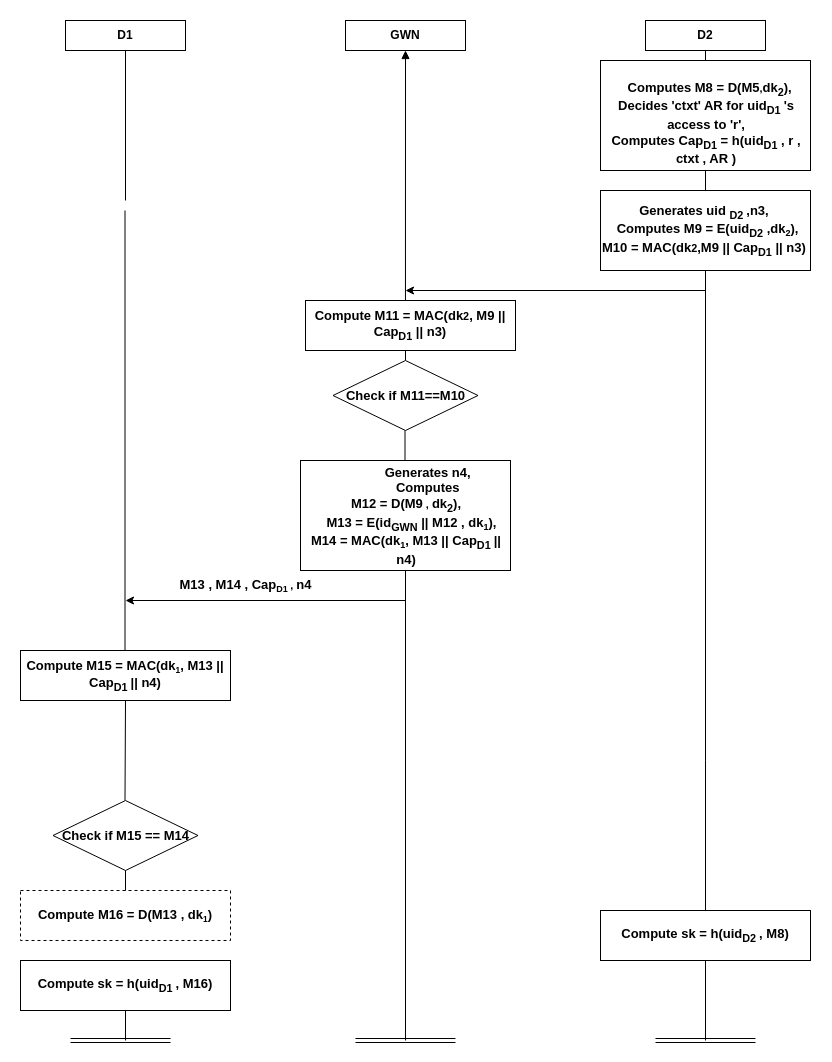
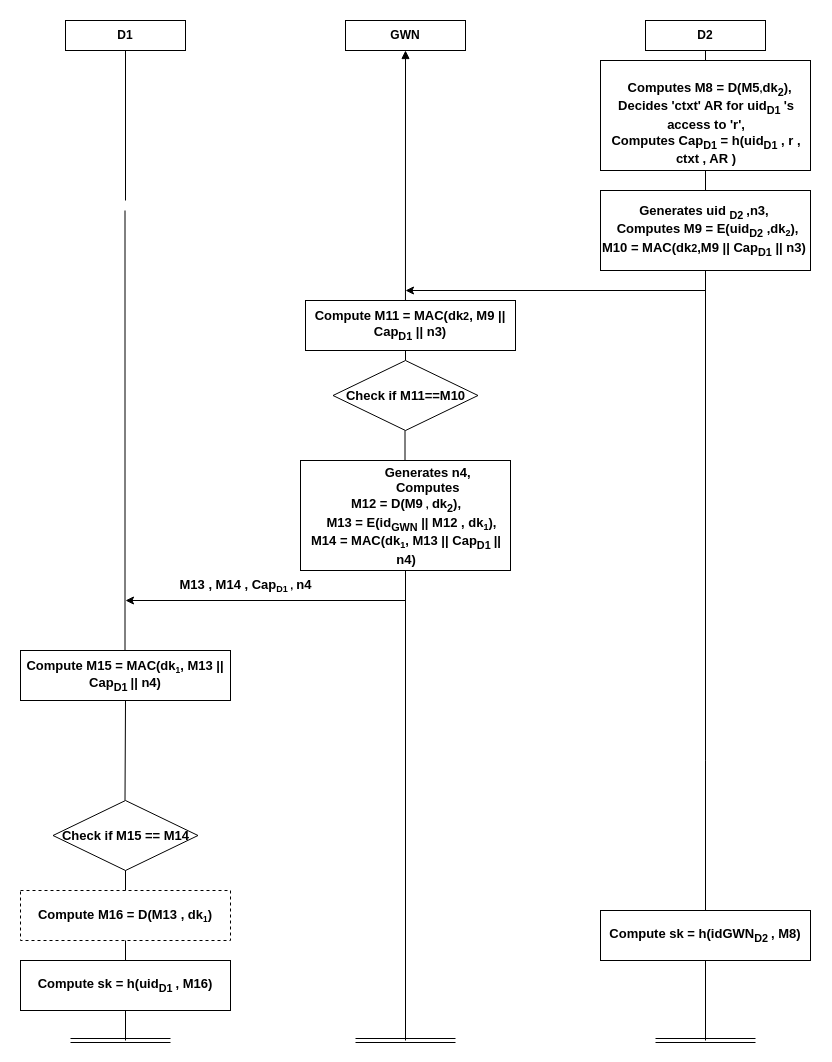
  <mxCell id="0" />
  <mxCell id="1" parent="0" />
  <mxCell id="2" value="&lt;b&gt;D1&lt;/b&gt;" style="rounded=0;whiteSpace=wrap;html=1;" parent="1" vertex="1"><mxGeometry x="65" y="20" width="120" height="30" as="geometry" /></mxCell>
  <mxCell id="3" value="" style="endArrow=none;html=1;rounded=0;entryX=0.5;entryY=1;entryDx=0;entryDy=0;" parent="1" target="2" edge="1"><mxGeometry width="50" height="50" relative="1" as="geometry"><mxPoint x="125" y="200" as="sourcePoint" /><mxPoint x="445" y="250" as="targetPoint" /></mxGeometry></mxCell>
  <mxCell id="4" value="" style="endArrow=none;html=1;rounded=0;fontSize=13;entryX=0.5;entryY=1;entryDx=0;entryDy=0;startArrow=none;" parent="1" edge="1"><mxGeometry width="50" height="50" relative="1" as="geometry"><mxPoint x="124.5" y="650" as="sourcePoint" /><mxPoint x="124.5" y="210" as="targetPoint" /></mxGeometry></mxCell>
  <mxCell id="5" value="" style="shape=link;html=1;rounded=0;fontSize=13;" parent="1" edge="1"><mxGeometry width="100" relative="1" as="geometry"><mxPoint x="70" y="1040" as="sourcePoint" /><mxPoint x="170" y="1040" as="targetPoint" /><Array as="points" /></mxGeometry></mxCell>
  <mxCell id="6" value="&lt;b&gt;GWN&lt;/b&gt;" style="rounded=0;whiteSpace=wrap;html=1;" parent="1" vertex="1"><mxGeometry x="345" y="20" width="120" height="30" as="geometry" /></mxCell>
  <mxCell id="7" value="" style="endArrow=block;html=1;rounded=0;fontSize=13;entryX=0.5;entryY=1;entryDx=0;entryDy=0;exitX=0.476;exitY=0.2;exitDx=0;exitDy=0;exitPerimeter=0;" parent="1" source="8" target="6" edge="1"><mxGeometry width="50" height="50" relative="1" as="geometry"><mxPoint x="405" y="280" as="sourcePoint" /><mxPoint x="445" y="230" as="targetPoint" /></mxGeometry></mxCell>
  <mxCell id="8" value="&lt;b&gt;Compute M11 = MAC(dk&lt;span style=&quot;font-size: 10.833px&quot;&gt;2&lt;/span&gt;, M9 || Cap&lt;sub&gt;D1&lt;/sub&gt;&amp;nbsp;|| n3)&lt;/b&gt;" style="rounded=0;whiteSpace=wrap;html=1;fontSize=13;" parent="1" vertex="1"><mxGeometry x="305" y="300" width="210" height="50" as="geometry" /></mxCell>
  <mxCell id="9" value="" style="endArrow=none;html=1;rounded=0;fontSize=13;" parent="1" edge="1"><mxGeometry width="50" height="50" relative="1" as="geometry"><mxPoint x="405" y="350" as="sourcePoint" /><mxPoint x="405" y="360" as="targetPoint" /></mxGeometry></mxCell>
  <mxCell id="10" value="&lt;b&gt;Check if M11==M10&lt;/b&gt;" style="rhombus;whiteSpace=wrap;html=1;fontSize=13;" parent="1" vertex="1"><mxGeometry x="332.5" y="360" width="145" height="70" as="geometry" /></mxCell>
  <mxCell id="11" value="" style="endArrow=none;html=1;rounded=0;fontSize=13;" parent="1" edge="1"><mxGeometry width="50" height="50" relative="1" as="geometry"><mxPoint x="404.5" y="430" as="sourcePoint" /><mxPoint x="404.5" y="460" as="targetPoint" /></mxGeometry></mxCell>
  <mxCell id="12" value="&lt;blockquote style=&quot;margin: 0 0 0 40px ; border: none ; padding: 0px&quot;&gt;&lt;/blockquote&gt;&lt;b style=&quot;font-size: 13px&quot;&gt;&lt;div style=&quot;text-align: center&quot;&gt;&lt;b&gt;&amp;nbsp; &amp;nbsp; &amp;nbsp; &amp;nbsp; &amp;nbsp; &amp;nbsp;&amp;nbsp;&lt;/b&gt;&lt;/div&gt;&lt;div style=&quot;text-align: center&quot;&gt;&lt;b&gt;&amp;nbsp; &amp;nbsp; &amp;nbsp; &amp;nbsp; &amp;nbsp; &amp;nbsp; Generates n4,&lt;/b&gt;&lt;/div&gt;&lt;/b&gt;&lt;div style=&quot;text-align: center&quot;&gt;&lt;b style=&quot;font-size: 13px&quot;&gt;&amp;nbsp; &amp;nbsp; &amp;nbsp; &amp;nbsp; &amp;nbsp; &amp;nbsp; &amp;nbsp;Computes&amp;nbsp;&lt;/b&gt;&lt;/div&gt;&lt;div style=&quot;text-align: center&quot;&gt;&lt;b style=&quot;font-size: 13px&quot;&gt;M12 = D(M9&lt;/b&gt;&lt;b&gt;&lt;span style=&quot;font-size: 10.833px&quot;&gt;&amp;nbsp;,&amp;nbsp;&lt;/span&gt;&lt;span style=&quot;font-size: 13px&quot;&gt;dk&lt;sub&gt;2&lt;/sub&gt;&lt;/span&gt;&lt;span style=&quot;font-size: 13px&quot;&gt;),&lt;/span&gt;&lt;/b&gt;&lt;/div&gt;&lt;div style=&quot;text-align: center&quot;&gt;&lt;b style=&quot;font-size: 13px&quot;&gt;&amp;nbsp; &amp;nbsp;M13 = E(id&lt;sub&gt;GWN&lt;/sub&gt;&amp;nbsp;|| M12 , dk&lt;/b&gt;&lt;b style=&quot;font-size: 10.833px&quot;&gt;&lt;sub&gt;1&lt;/sub&gt;&lt;/b&gt;&lt;b&gt;&lt;span style=&quot;font-size: 13px&quot;&gt;),&lt;/span&gt;&lt;/b&gt;&lt;/div&gt;&lt;div style=&quot;text-align: center&quot;&gt;&lt;b&gt;&lt;span style=&quot;font-size: 13px&quot;&gt;M14 = MAC(dk&lt;/span&gt;&lt;span style=&quot;font-size: 10.833px&quot;&gt;&lt;sub&gt;1&lt;/sub&gt;&lt;/span&gt;&lt;span style=&quot;font-size: 13px&quot;&gt;, M13 || Cap&lt;sub&gt;D1 &lt;/sub&gt;|| n4)&lt;/span&gt;&lt;/b&gt;&lt;/div&gt;&lt;div style=&quot;text-align: center&quot;&gt;&lt;br&gt;&lt;/div&gt;" style="rounded=0;whiteSpace=wrap;html=1;align=left;" parent="1" vertex="1"><mxGeometry x="300" y="460" width="210" height="110" as="geometry" /></mxCell>
  <mxCell id="13" value="" style="endArrow=none;html=1;rounded=0;fontSize=13;entryX=0.5;entryY=1;entryDx=0;entryDy=0;" parent="1" target="12" edge="1"><mxGeometry width="50" height="50" relative="1" as="geometry"><mxPoint x="405" y="1040" as="sourcePoint" /><mxPoint x="430" y="580" as="targetPoint" /></mxGeometry></mxCell>
  <mxCell id="14" value="" style="shape=link;html=1;rounded=0;fontSize=13;" parent="1" edge="1"><mxGeometry width="100" relative="1" as="geometry"><mxPoint x="355" y="1040" as="sourcePoint" /><mxPoint x="455" y="1040" as="targetPoint" /><Array as="points" /></mxGeometry></mxCell>
  <mxCell id="15" value="&lt;b&gt;D2&lt;/b&gt;" style="rounded=0;whiteSpace=wrap;html=1;" parent="1" vertex="1"><mxGeometry x="645" y="20" width="120" height="30" as="geometry" /></mxCell>
  <mxCell id="16" value="" style="shape=link;html=1;rounded=0;fontSize=13;" parent="1" edge="1"><mxGeometry width="100" relative="1" as="geometry"><mxPoint x="655" y="1040" as="sourcePoint" /><mxPoint x="755" y="1040" as="targetPoint" /><Array as="points" /></mxGeometry></mxCell>
  <mxCell id="17" value="" style="endArrow=none;html=1;rounded=0;fontSize=13;entryX=0.5;entryY=1;entryDx=0;entryDy=0;startArrow=none;" parent="1" source="21" target="15" edge="1"><mxGeometry width="50" height="50" relative="1" as="geometry"><mxPoint x="705" y="620" as="sourcePoint" /><mxPoint x="435" y="310" as="targetPoint" /></mxGeometry></mxCell>
  <mxCell id="18" value="" style="endArrow=none;html=1;rounded=0;fontSize=13;entryX=0.5;entryY=1;entryDx=0;entryDy=0;" parent="1" target="31" edge="1"><mxGeometry width="50" height="50" relative="1" as="geometry"><mxPoint x="705" y="760" as="sourcePoint" /><mxPoint x="435" y="400" as="targetPoint" /></mxGeometry></mxCell>
  <mxCell id="19" value="" style="endArrow=none;html=1;rounded=0;fontSize=13;exitX=0.5;exitY=1;exitDx=0;exitDy=0;startArrow=none;" parent="1" source="31" edge="1"><mxGeometry width="50" height="50" relative="1" as="geometry"><mxPoint x="705" y="760" as="sourcePoint" /><mxPoint x="705" y="1040" as="targetPoint" /></mxGeometry></mxCell>
  <mxCell id="20" value="&lt;blockquote style=&quot;margin: 0 0 0 40px ; border: none ; padding: 0px&quot;&gt;&lt;/blockquote&gt;&lt;b style=&quot;font-size: 13px&quot;&gt;&lt;div style=&quot;text-align: center&quot;&gt;&lt;br&gt;&lt;/div&gt;&lt;/b&gt;&lt;div style=&quot;text-align: center&quot;&gt;&lt;b style=&quot;font-size: 13px&quot;&gt;&amp;nbsp; Computes M8 = D(M5&lt;/b&gt;&lt;b&gt;&lt;span style=&quot;font-size: 10.833px&quot;&gt;,&lt;/span&gt;&lt;span style=&quot;font-size: 13px&quot;&gt;dk&lt;sub&gt;2&lt;/sub&gt;&lt;/span&gt;&lt;span style=&quot;font-size: 13px&quot;&gt;),&lt;/span&gt;&lt;/b&gt;&lt;/div&gt;&lt;div style=&quot;text-align: center&quot;&gt;&lt;span style=&quot;font-size: 13px&quot;&gt;&lt;b&gt;Decides 'ctxt' AR for uid&lt;sub&gt;D1 &lt;/sub&gt;'s access to 'r',&lt;/b&gt;&lt;/span&gt;&lt;/div&gt;&lt;div style=&quot;text-align: center&quot;&gt;&lt;span style=&quot;font-size: 13px&quot;&gt;&lt;b&gt;Computes Cap&lt;sub&gt;D1&lt;/sub&gt;&amp;nbsp;= h(uid&lt;sub&gt;D1&lt;/sub&gt;&amp;nbsp;, r , ctxt , AR )&lt;/b&gt;&lt;/span&gt;&lt;/div&gt;" style="rounded=0;whiteSpace=wrap;html=1;align=left;" parent="1" vertex="1"><mxGeometry x="600" y="60" width="210" height="110" as="geometry" /></mxCell>
  <mxCell id="21" value="&lt;blockquote style=&quot;margin: 0 0 0 40px ; border: none ; padding: 0px&quot;&gt;&lt;/blockquote&gt;&lt;b style=&quot;font-size: 13px&quot;&gt;&lt;div style=&quot;text-align: center&quot;&gt;&lt;b&gt;Generates uid &lt;sub&gt;D2&amp;nbsp;&lt;/sub&gt;,n3,&lt;/b&gt;&lt;/div&gt;&lt;/b&gt;&lt;div style=&quot;text-align: center&quot;&gt;&lt;b style=&quot;font-size: 13px&quot;&gt;&amp;nbsp; Computes M9 = E(uid&lt;sub&gt;D2&lt;/sub&gt;&amp;nbsp;,dk&lt;/b&gt;&lt;b style=&quot;font-size: 10.833px&quot;&gt;&lt;sub&gt;2&lt;/sub&gt;&lt;/b&gt;&lt;b&gt;&lt;span style=&quot;font-size: 13px&quot;&gt;),&lt;/span&gt;&lt;/b&gt;&lt;/div&gt;&lt;div style=&quot;text-align: center&quot;&gt;&lt;b style=&quot;font-size: 13px&quot;&gt;M10 = MAC(dk&lt;/b&gt;&lt;b&gt;&lt;span style=&quot;font-size: 10.833px&quot;&gt;2&lt;/span&gt;&lt;span style=&quot;font-size: 13px&quot;&gt;,M9 || Cap&lt;sub&gt;D1&lt;/sub&gt;&amp;nbsp;|| n3)&lt;/span&gt;&lt;/b&gt;&lt;/div&gt;" style="rounded=0;whiteSpace=wrap;html=1;align=left;" parent="1" vertex="1"><mxGeometry x="600" y="190" width="210" height="80" as="geometry" /></mxCell>
  <mxCell id="22" value="" style="endArrow=none;html=1;rounded=0;fontSize=13;entryX=0.5;entryY=1;entryDx=0;entryDy=0;" parent="1" target="21" edge="1"><mxGeometry width="50" height="50" relative="1" as="geometry"><mxPoint x="705" y="760" as="sourcePoint" /><mxPoint x="705" y="50" as="targetPoint" /></mxGeometry></mxCell>
  <mxCell id="23" value="" style="endArrow=classic;html=1;rounded=0;fontSize=13;" parent="1" edge="1"><mxGeometry width="50" height="50" relative="1" as="geometry"><mxPoint x="705" y="290" as="sourcePoint" /><mxPoint x="405" y="290" as="targetPoint" /><Array as="points"><mxPoint x="405" y="290" /></Array></mxGeometry></mxCell>
  <mxCell id="24" value="" style="endArrow=classic;html=1;rounded=0;fontSize=13;" parent="1" edge="1"><mxGeometry width="50" height="50" relative="1" as="geometry"><mxPoint x="405" y="600" as="sourcePoint" /><mxPoint x="125" y="600" as="targetPoint" /></mxGeometry></mxCell>
  <mxCell id="25" value="&lt;b&gt;M13 , M14 , Cap&lt;span style=&quot;font-size: 10.833px&quot;&gt;&lt;sub&gt;D1&amp;nbsp;&lt;/sub&gt;,&amp;nbsp;&lt;/span&gt;n4&lt;/b&gt;" style="text;html=1;align=center;verticalAlign=middle;resizable=0;points=[];autosize=1;strokeColor=none;fillColor=none;fontSize=13;" parent="1" vertex="1"><mxGeometry x="170" y="570" width="150" height="30" as="geometry" /></mxCell>
  <mxCell id="26" value="" style="endArrow=none;html=1;rounded=0;fontSize=13;entryX=0.5;entryY=1;entryDx=0;entryDy=0;" parent="1" target="35" edge="1"><mxGeometry width="50" height="50" relative="1" as="geometry"><mxPoint x="124.5" y="800" as="sourcePoint" /><mxPoint x="124.5" y="750" as="targetPoint" /></mxGeometry></mxCell>
  <mxCell id="27" value="&lt;b&gt;Check if M15 == M14&lt;/b&gt;" style="rhombus;whiteSpace=wrap;html=1;fontSize=13;" parent="1" vertex="1"><mxGeometry x="52.5" y="800" width="145" height="70" as="geometry" /></mxCell>
  <mxCell id="28" value="&lt;b&gt;Compute M16 = D(M13 , dk&lt;font size=&quot;1&quot;&gt;&lt;sub&gt;1&lt;/sub&gt;&lt;/font&gt;)&lt;/b&gt;" style="rounded=0;whiteSpace=wrap;html=1;fontSize=13;dashed=1;" parent="1" vertex="1"><mxGeometry x="20" y="890" width="210" height="50" as="geometry" /></mxCell>
  <mxCell id="29" value="" style="endArrow=none;html=1;rounded=0;fontSize=13;entryX=0.5;entryY=1;entryDx=0;entryDy=0;exitX=0.5;exitY=0;exitDx=0;exitDy=0;" parent="1" source="28" target="27" edge="1"><mxGeometry width="50" height="50" relative="1" as="geometry"><mxPoint x="135" y="810" as="sourcePoint" /><mxPoint x="135" y="760" as="targetPoint" /></mxGeometry></mxCell>
  <mxCell id="30" value="" style="endArrow=none;html=1;rounded=0;fontSize=13;exitX=0.5;exitY=1;exitDx=0;exitDy=0;startArrow=none;" parent="1" source="33" edge="1"><mxGeometry width="50" height="50" relative="1" as="geometry"><mxPoint x="135" y="900" as="sourcePoint" /><mxPoint x="125" y="1040" as="targetPoint" /></mxGeometry></mxCell>
- <mxCell id="31" value="&lt;b&gt;Compute sk = h(uid&lt;sub&gt;D2&amp;nbsp;&lt;/sub&gt;, M8)&lt;/b&gt;" style="rounded=0;whiteSpace=wrap;html=1;fontSize=13;" parent="1" vertex="1"><mxGeometry x="600" y="910" width="210" height="50" as="geometry" /></mxCell>
+ <mxCell id="31" value="&lt;b&gt;Compute sk = h(idGWN&lt;sub&gt;D2&amp;nbsp;&lt;/sub&gt;, M8)&lt;/b&gt;" style="rounded=0;whiteSpace=wrap;html=1;fontSize=13;" parent="1" vertex="1"><mxGeometry x="600" y="910" width="210" height="50" as="geometry" /></mxCell>
  <mxCell id="32" value="" style="endArrow=none;html=1;rounded=0;fontSize=13;exitX=0.5;exitY=1;exitDx=0;exitDy=0;" parent="1" target="31" edge="1"><mxGeometry width="50" height="50" relative="1" as="geometry"><mxPoint x="705" y="760" as="sourcePoint" /><mxPoint x="705" y="1000" as="targetPoint" /></mxGeometry></mxCell>
  <mxCell id="33" value="&lt;b&gt;Compute sk = h(uid&lt;sub&gt;D1&amp;nbsp;&lt;/sub&gt;, M16)&lt;/b&gt;" style="rounded=0;whiteSpace=wrap;html=1;fontSize=13;" parent="1" vertex="1"><mxGeometry x="20" y="960" width="210" height="50" as="geometry" /></mxCell>
+ <mxCell id="34" value="" style="endArrow=none;html=1;rounded=0;fontSize=13;exitX=0.5;exitY=1;exitDx=0;exitDy=0;" parent="1" source="28" target="33" edge="1"><mxGeometry width="50" height="50" relative="1" as="geometry"><mxPoint x="125" y="940" as="sourcePoint" /><mxPoint x="125" y="1040" as="targetPoint" /></mxGeometry></mxCell>
  <mxCell id="35" value="&lt;b&gt;Compute M15 = MAC(dk&lt;font size=&quot;1&quot;&gt;&lt;sub&gt;1&lt;/sub&gt;&lt;/font&gt;, M13 || Cap&lt;sub&gt;D1 &lt;/sub&gt;|| n4)&lt;/b&gt;" style="rounded=0;whiteSpace=wrap;html=1;fontSize=13;" parent="1" vertex="1"><mxGeometry x="20" y="650" width="210" height="50" as="geometry" /></mxCell>
